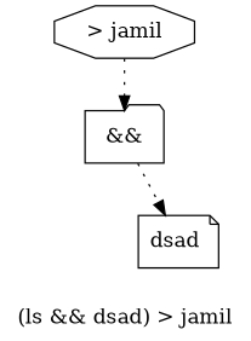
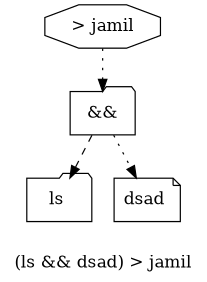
  digraph {
    label="(ls && dsad) > jamil"
    node [shape=folder]
    edge [style=dotted]
    n1 [label="> jamil" shape=octagon]
    n2 [label="&&"]
+   n3 [label="ls "]
    n4 [label="dsad " shape=note]
    n1 -> n2
+   n2 -> n3 [style=dashed]
    n2 -> n4
  }
